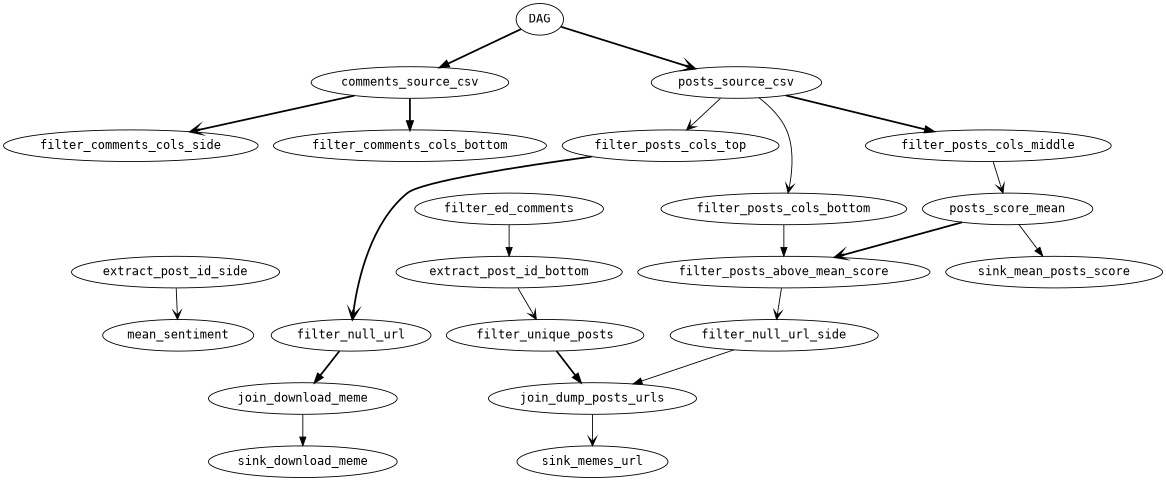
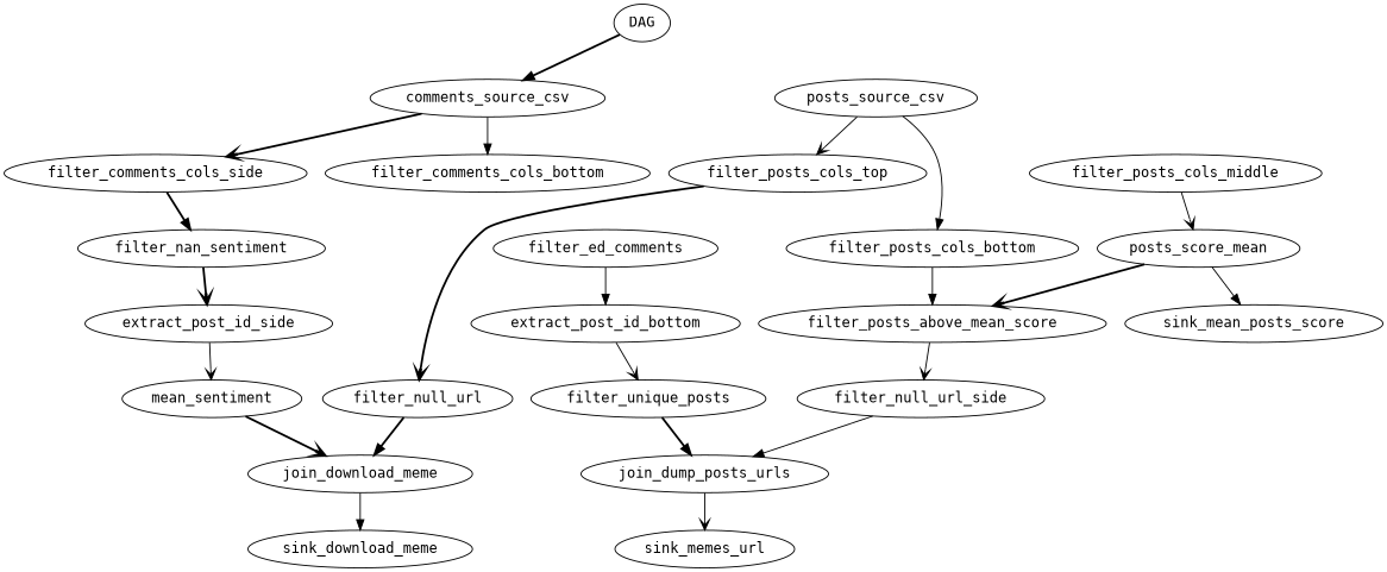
  digraph {
    fontname="DejaVu Sans Mono"
    rankdir=TB
    node [fontname="DejaVu Sans Mono"]
    edge [arrowhead=vee fontname="DejaVu Sans Mono" style=solid]
    comments_source_csv
    filter_comments_cols_side
    filter_comments_cols_bottom
+   filter_nan_sentiment
    DAG
    posts_source_csv
    filter_posts_cols_bottom
    filter_posts_cols_middle
    filter_posts_cols_top
    extract_post_id_side
    mean_sentiment
    join_download_meme
    sink_download_meme
    filter_null_url
    filter_ed_comments
    extract_post_id_bottom
    filter_unique_posts
    join_dump_posts_urls
    sink_memes_url
    n20 [label=filter_null_url_side]
    filter_posts_above_mean_score
    posts_score_mean
    sink_mean_posts_score
    comments_source_csv -> filter_comments_cols_side [style=bold]
-   comments_source_csv -> filter_comments_cols_bottom [arrowhead=normal style=bold]
+   comments_source_csv -> filter_comments_cols_bottom [arrowhead=normal]
+   filter_comments_cols_side -> filter_nan_sentiment [arrowhead=normal style=bold]
+   filter_nan_sentiment -> extract_post_id_side [style=bold]
    DAG -> comments_source_csv [arrowhead=normal style=bold]
-   DAG -> posts_source_csv [style=bold]
-   posts_source_csv -> filter_posts_cols_bottom
-   posts_source_csv -> filter_posts_cols_middle [arrowhead=normal style=bold]
+   posts_source_csv -> filter_posts_cols_bottom [arrowhead=normal]
    posts_source_csv -> filter_posts_cols_top
    filter_posts_cols_bottom -> filter_posts_above_mean_score [arrowhead=normal]
    filter_posts_cols_middle -> posts_score_mean
    filter_posts_cols_top -> filter_null_url [style=bold]
    extract_post_id_side -> mean_sentiment
+   mean_sentiment -> join_download_meme [style=bold]
    join_download_meme -> sink_download_meme [arrowhead=normal]
    filter_null_url -> join_download_meme [arrowhead=normal style=bold]
    filter_ed_comments -> extract_post_id_bottom [arrowhead=normal]
    extract_post_id_bottom -> filter_unique_posts
    filter_unique_posts -> join_dump_posts_urls [arrowhead=normal style=bold]
    join_dump_posts_urls -> sink_memes_url
    n20 -> join_dump_posts_urls [arrowhead=normal]
    filter_posts_above_mean_score -> n20
    posts_score_mean -> filter_posts_above_mean_score [style=bold]
    posts_score_mean -> sink_mean_posts_score [arrowhead=normal]
  }
